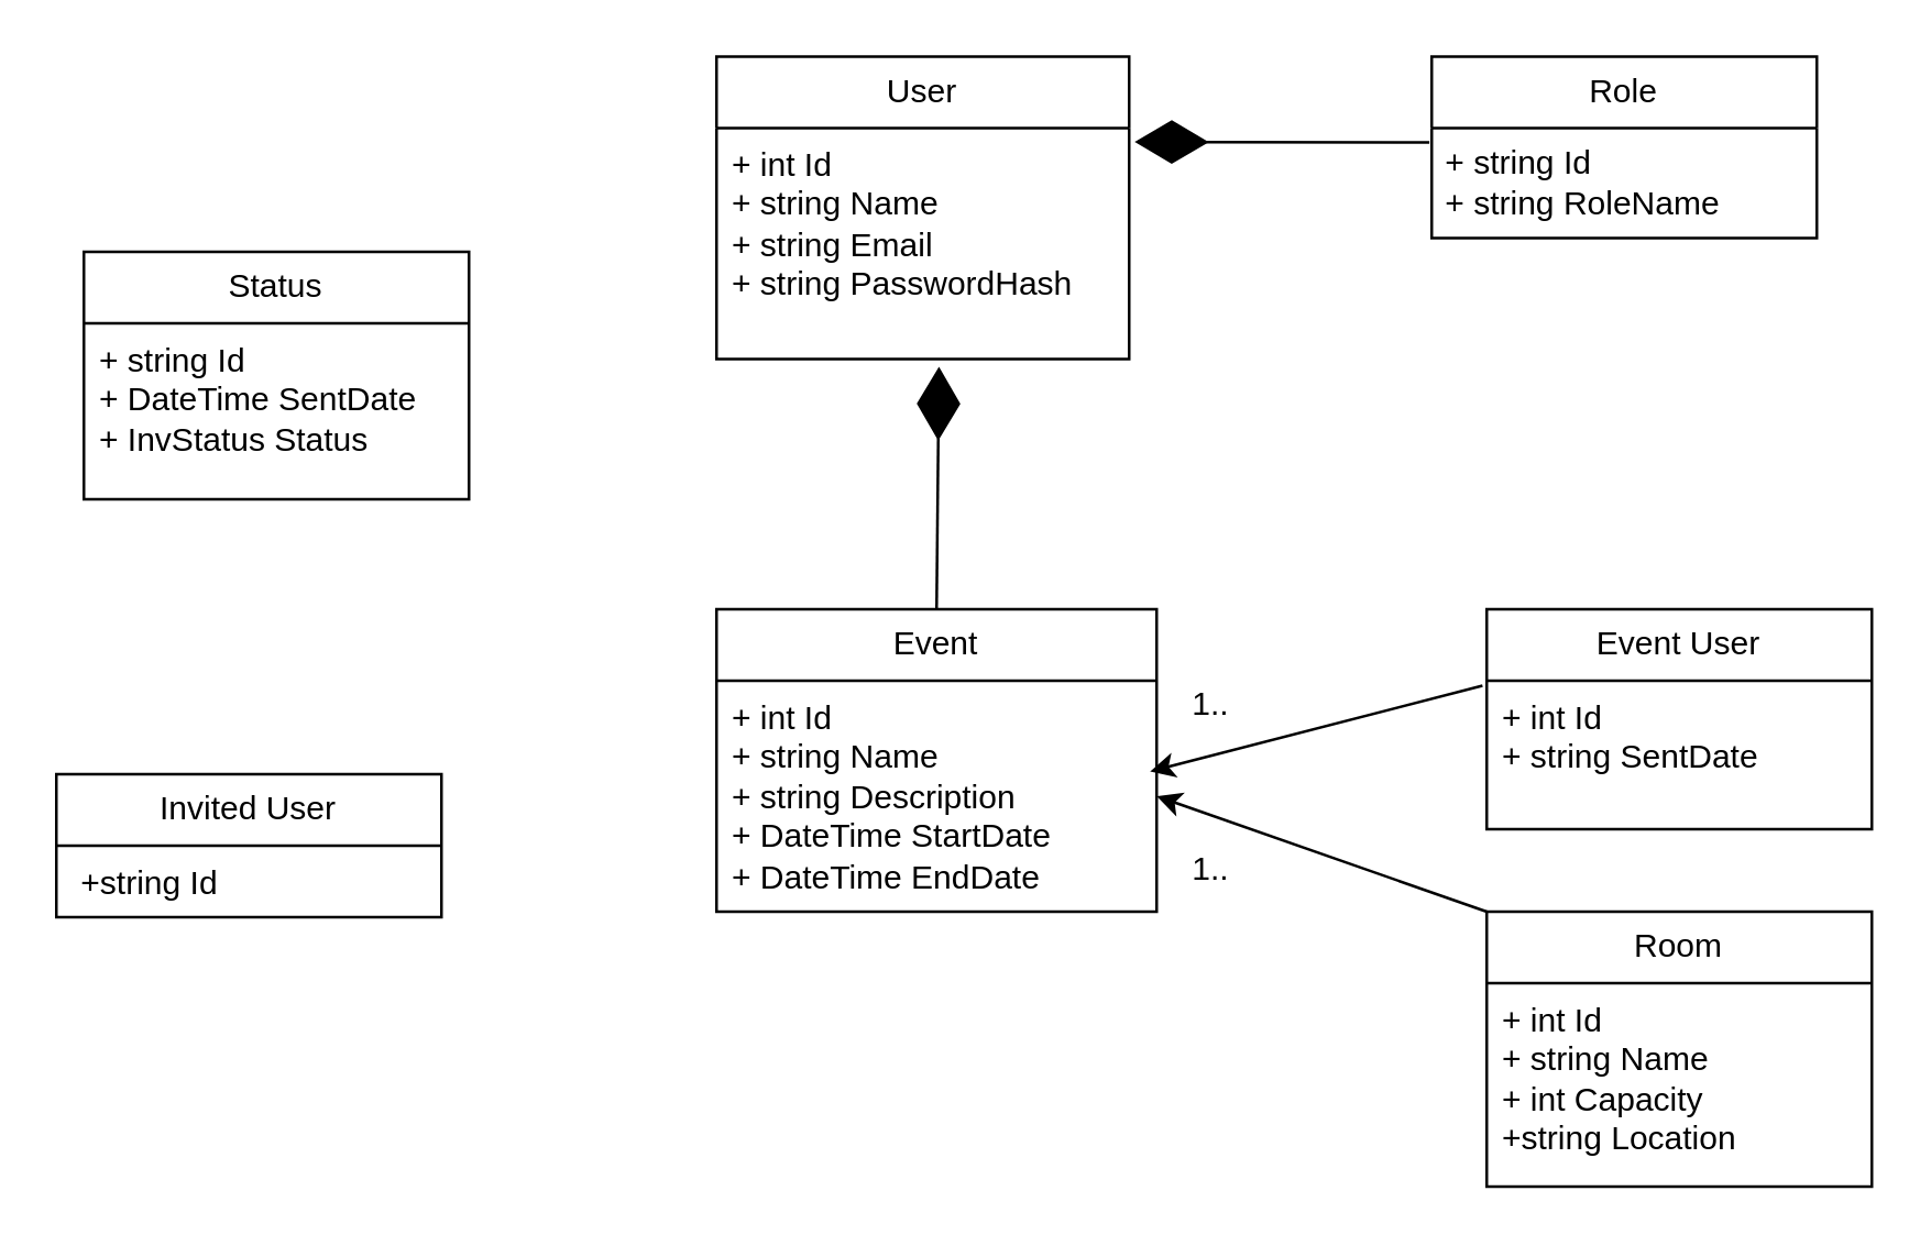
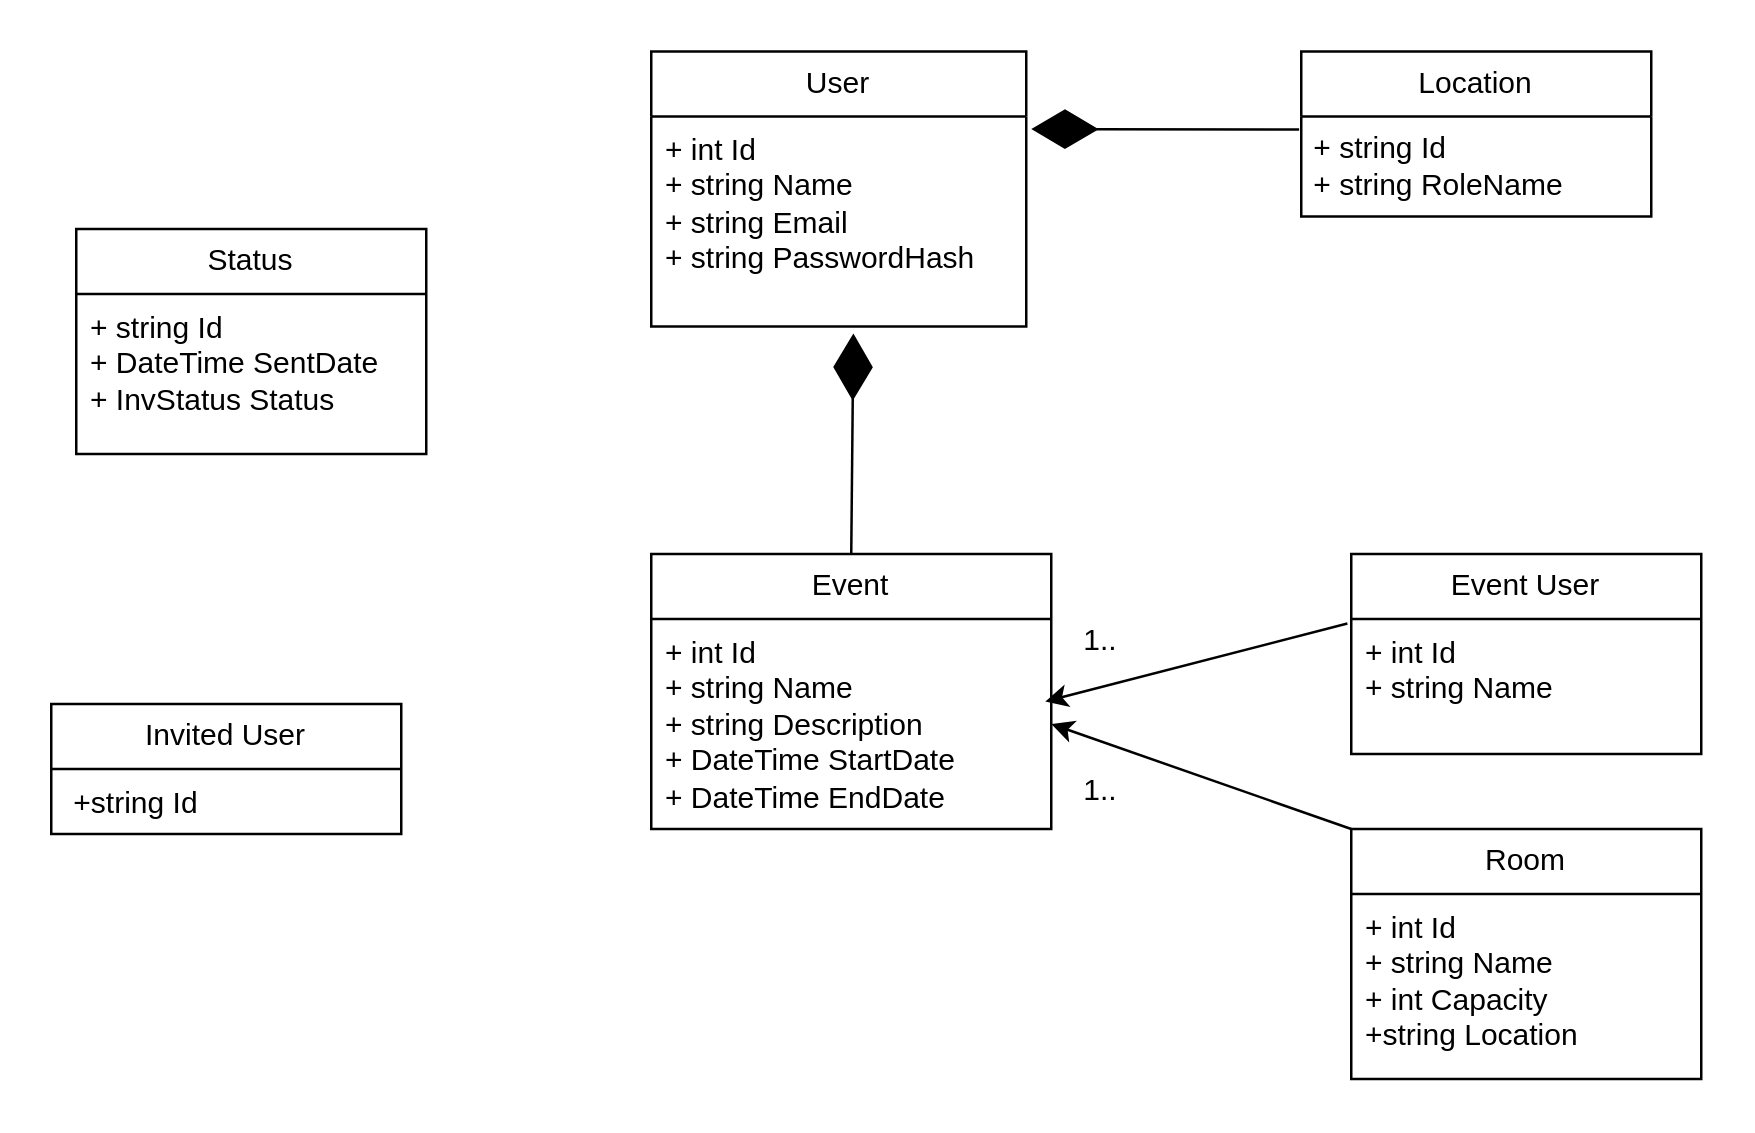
  <mxCell id="0" />
  <mxCell id="1" parent="0" />
  <mxCell id="2" value="User" style="swimlane;fontStyle=0;childLayout=stackLayout;horizontal=1;startSize=26;fillColor=none;horizontalStack=0;resizeParent=1;resizeParentMax=0;resizeLast=0;collapsible=1;marginBottom=0;whiteSpace=wrap;html=1;" vertex="1" parent="1"><mxGeometry x="260" y="20" width="150" height="110" as="geometry"><mxRectangle x="200" y="120" width="70" height="30" as="alternateBounds" /></mxGeometry></mxCell>
  <mxCell id="3" value="+ int Id&lt;div&gt;+ string Name&lt;/div&gt;&lt;div&gt;+ string Email&lt;/div&gt;&lt;div&gt;+ string PasswordHash&lt;/div&gt;" style="text;strokeColor=none;fillColor=none;align=left;verticalAlign=top;spacingLeft=4;spacingRight=4;overflow=hidden;rotatable=0;points=[[0,0.5],[1,0.5]];portConstraint=eastwest;whiteSpace=wrap;html=1;" vertex="1" parent="2"><mxGeometry y="26" width="150" height="84" as="geometry" /></mxCell>
- <mxCell id="4" value="Role" style="swimlane;fontStyle=0;childLayout=stackLayout;horizontal=1;startSize=26;fillColor=none;horizontalStack=0;resizeParent=1;resizeParentMax=0;resizeLast=0;collapsible=1;marginBottom=0;whiteSpace=wrap;html=1;" vertex="1" parent="1"><mxGeometry x="520" y="20" width="140" height="66" as="geometry" /></mxCell>
+ <mxCell id="4" value="Location" style="swimlane;fontStyle=0;childLayout=stackLayout;horizontal=1;startSize=26;fillColor=none;horizontalStack=0;resizeParent=1;resizeParentMax=0;resizeLast=0;collapsible=1;marginBottom=0;whiteSpace=wrap;html=1;" vertex="1" parent="1"><mxGeometry x="520" y="20" width="140" height="66" as="geometry" /></mxCell>
  <mxCell id="5" value="&amp;nbsp;+ string Id&lt;div&gt;&amp;nbsp;+ string RoleName&lt;/div&gt;" style="text;html=1;align=left;verticalAlign=middle;resizable=0;points=[];autosize=1;strokeColor=none;fillColor=none;" vertex="1" parent="4"><mxGeometry y="26" width="140" height="40" as="geometry" /></mxCell>
  <mxCell id="6" value="" style="endArrow=diamondThin;endFill=1;endSize=24;html=1;rounded=0;exitX=-0.006;exitY=0.13;exitDx=0;exitDy=0;exitPerimeter=0;" edge="1" parent="1" source="5"><mxGeometry width="160" relative="1" as="geometry"><mxPoint x="340" y="111" as="sourcePoint" /><mxPoint x="412" y="51" as="targetPoint" /></mxGeometry></mxCell>
  <mxCell id="7" value="Event" style="swimlane;fontStyle=0;childLayout=stackLayout;horizontal=1;startSize=26;fillColor=none;horizontalStack=0;resizeParent=1;resizeParentMax=0;resizeLast=0;collapsible=1;marginBottom=0;whiteSpace=wrap;html=1;" vertex="1" parent="1"><mxGeometry x="260" y="221" width="160" height="110" as="geometry" /></mxCell>
  <mxCell id="8" style="edgeStyle=orthogonalEdgeStyle;rounded=0;orthogonalLoop=1;jettySize=auto;html=1;exitX=1;exitY=0.5;exitDx=0;exitDy=0;entryX=1;entryY=0.5;entryDx=0;entryDy=0;" edge="1" parent="7" source="9" target="9"><mxGeometry relative="1" as="geometry"><mxPoint x="160" y="70" as="targetPoint" /></mxGeometry></mxCell>
  <mxCell id="9" value="+ int Id&lt;div&gt;+ string Name&lt;/div&gt;&lt;div&gt;+ string Description&lt;/div&gt;&lt;div&gt;+ DateTime StartDate&lt;/div&gt;&lt;div&gt;+ DateTime EndDate&lt;/div&gt;" style="text;strokeColor=none;fillColor=none;align=left;verticalAlign=top;spacingLeft=4;spacingRight=4;overflow=hidden;rotatable=0;points=[[0,0.5],[1,0.5]];portConstraint=eastwest;whiteSpace=wrap;html=1;" vertex="1" parent="7"><mxGeometry y="26" width="160" height="84" as="geometry" /></mxCell>
  <mxCell id="10" value="" style="endArrow=diamondThin;endFill=1;endSize=24;html=1;rounded=0;entryX=0.539;entryY=1.033;entryDx=0;entryDy=0;entryPerimeter=0;exitX=0.5;exitY=0;exitDx=0;exitDy=0;" edge="1" parent="1" source="7" target="3"><mxGeometry width="160" relative="1" as="geometry"><mxPoint x="190" y="191" as="sourcePoint" /><mxPoint x="350" y="191" as="targetPoint" /></mxGeometry></mxCell>
  <mxCell id="11" value="Event User" style="swimlane;fontStyle=0;childLayout=stackLayout;horizontal=1;startSize=26;fillColor=none;horizontalStack=0;resizeParent=1;resizeParentMax=0;resizeLast=0;collapsible=1;marginBottom=0;whiteSpace=wrap;html=1;" vertex="1" parent="1"><mxGeometry x="540" y="221" width="140" height="80" as="geometry" /></mxCell>
- <mxCell id="12" value="+ int Id&lt;div&gt;+ string SentDate&lt;/div&gt;" style="text;strokeColor=none;fillColor=none;align=left;verticalAlign=top;spacingLeft=4;spacingRight=4;overflow=hidden;rotatable=0;points=[[0,0.5],[1,0.5]];portConstraint=eastwest;whiteSpace=wrap;html=1;" vertex="1" parent="11"><mxGeometry y="26" width="140" height="54" as="geometry" /></mxCell>
+ <mxCell id="12" value="+ int Id&lt;div&gt;+ string Name&lt;/div&gt;" style="text;strokeColor=none;fillColor=none;align=left;verticalAlign=top;spacingLeft=4;spacingRight=4;overflow=hidden;rotatable=0;points=[[0,0.5],[1,0.5]];portConstraint=eastwest;whiteSpace=wrap;html=1;" vertex="1" parent="11"><mxGeometry y="26" width="140" height="54" as="geometry" /></mxCell>
  <mxCell id="13" value="Room" style="swimlane;fontStyle=0;childLayout=stackLayout;horizontal=1;startSize=26;fillColor=none;horizontalStack=0;resizeParent=1;resizeParentMax=0;resizeLast=0;collapsible=1;marginBottom=0;whiteSpace=wrap;html=1;" vertex="1" parent="1"><mxGeometry x="540" y="331" width="140" height="100" as="geometry" /></mxCell>
  <mxCell id="14" value="+ int Id&lt;div&gt;+ string Name&lt;/div&gt;&lt;div&gt;+ int Capacity&lt;/div&gt;&lt;div&gt;+string Location&lt;/div&gt;" style="text;strokeColor=none;fillColor=none;align=left;verticalAlign=top;spacingLeft=4;spacingRight=4;overflow=hidden;rotatable=0;points=[[0,0.5],[1,0.5]];portConstraint=eastwest;whiteSpace=wrap;html=1;" vertex="1" parent="13"><mxGeometry y="26" width="140" height="74" as="geometry" /></mxCell>
  <mxCell id="15" value="Status" style="swimlane;fontStyle=0;childLayout=stackLayout;horizontal=1;startSize=26;fillColor=none;horizontalStack=0;resizeParent=1;resizeParentMax=0;resizeLast=0;collapsible=1;marginBottom=0;whiteSpace=wrap;html=1;" vertex="1" parent="1"><mxGeometry x="30" y="91" width="140" height="90" as="geometry" /></mxCell>
  <mxCell id="16" value="+ string Id&lt;div&gt;+ DateTime SentDate&lt;/div&gt;&lt;div&gt;+ InvStatus Status&lt;/div&gt;&lt;div&gt;&lt;br&gt;&lt;/div&gt;" style="text;strokeColor=none;fillColor=none;align=left;verticalAlign=top;spacingLeft=4;spacingRight=4;overflow=hidden;rotatable=0;points=[[0,0.5],[1,0.5]];portConstraint=eastwest;whiteSpace=wrap;html=1;" vertex="1" parent="15"><mxGeometry y="26" width="140" height="64" as="geometry" /></mxCell>
  <mxCell id="17" value="Invited User" style="swimlane;fontStyle=0;childLayout=stackLayout;horizontal=1;startSize=26;fillColor=none;horizontalStack=0;resizeParent=1;resizeParentMax=0;resizeLast=0;collapsible=1;marginBottom=0;whiteSpace=wrap;html=1;" vertex="1" parent="1"><mxGeometry x="20" y="281" width="140" height="52" as="geometry" /></mxCell>
  <mxCell id="18" value="&amp;nbsp;+string Id" style="text;strokeColor=none;fillColor=none;align=left;verticalAlign=top;spacingLeft=4;spacingRight=4;overflow=hidden;rotatable=0;points=[[0,0.5],[1,0.5]];portConstraint=eastwest;whiteSpace=wrap;html=1;" vertex="1" parent="17"><mxGeometry y="26" width="140" height="26" as="geometry" /></mxCell>
  <mxCell id="19" value="" style="endArrow=classic;html=1;rounded=0;entryX=0.985;entryY=0.393;entryDx=0;entryDy=0;entryPerimeter=0;exitX=-0.011;exitY=0.033;exitDx=0;exitDy=0;exitPerimeter=0;" edge="1" parent="1" source="12" target="9"><mxGeometry width="50" height="50" relative="1" as="geometry"><mxPoint x="340" y="241" as="sourcePoint" /><mxPoint x="390" y="191" as="targetPoint" /></mxGeometry></mxCell>
  <mxCell id="20" value="" style="endArrow=classic;html=1;rounded=0;entryX=1;entryY=0.5;entryDx=0;entryDy=0;exitX=0;exitY=0;exitDx=0;exitDy=0;" edge="1" parent="1" source="13" target="9"><mxGeometry width="50" height="50" relative="1" as="geometry"><mxPoint x="340" y="241" as="sourcePoint" /><mxPoint x="390" y="191" as="targetPoint" /></mxGeometry></mxCell>
  <mxCell id="21" value="1.." style="text;html=1;align=center;verticalAlign=middle;whiteSpace=wrap;rounded=0;" vertex="1" parent="1"><mxGeometry x="410" y="241" width="60" height="30" as="geometry" /></mxCell>
  <mxCell id="22" value="1.." style="text;html=1;align=center;verticalAlign=middle;whiteSpace=wrap;rounded=0;" vertex="1" parent="1"><mxGeometry x="410" y="301" width="60" height="30" as="geometry" /></mxCell>
